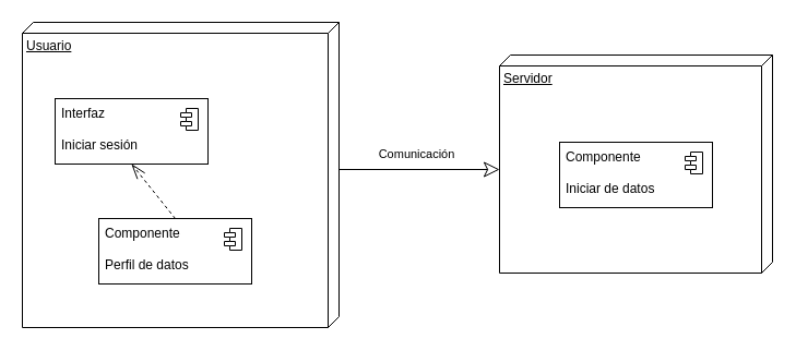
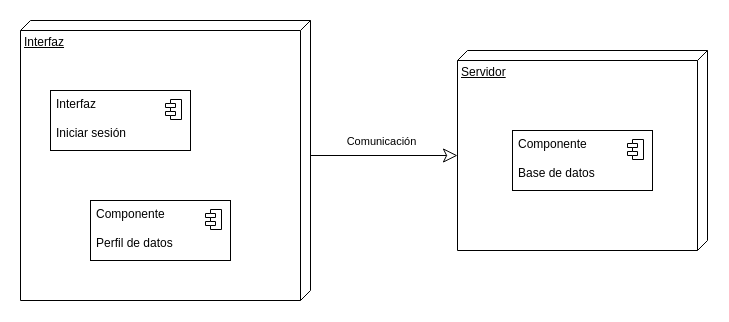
  <mxCell id="0" />
  <mxCell id="1" parent="0" />
- <mxCell id="2" value="Usuario" style="verticalAlign=top;align=left;spacingTop=8;spacingLeft=2;spacingRight=12;shape=cube;size=10;direction=south;fontStyle=4;html=1;" vertex="1" parent="1"><mxGeometry x="20" y="20" width="290" height="280" as="geometry" /></mxCell>
+ <mxCell id="2" value="Interfaz" style="verticalAlign=top;align=left;spacingTop=8;spacingLeft=2;spacingRight=12;shape=cube;size=10;direction=south;fontStyle=4;html=1;" vertex="1" parent="1"><mxGeometry x="20" y="20" width="290" height="280" as="geometry" /></mxCell>
  <mxCell id="3" value="" style="fontStyle=1;align=center;verticalAlign=top;childLayout=stackLayout;horizontal=1;horizontalStack=0;resizeParent=1;resizeParentMax=0;resizeLast=0;marginBottom=0;" vertex="1" parent="1"><mxGeometry x="50" y="90" width="140" height="60" as="geometry" /></mxCell>
  <mxCell id="4" value="Interfaz&lt;br&gt;&lt;br&gt;Iniciar sesión" style="html=1;align=left;spacingLeft=4;verticalAlign=top;strokeColor=none;fillColor=none;" vertex="1" parent="3"><mxGeometry width="140" height="60" as="geometry" /></mxCell>
  <mxCell id="5" value="" style="shape=module;jettyWidth=10;jettyHeight=4;" vertex="1" parent="4"><mxGeometry x="1" width="16" height="20" relative="1" as="geometry"><mxPoint x="-25" y="9" as="offset" /></mxGeometry></mxCell>
  <mxCell id="6" value="" style="fontStyle=1;align=center;verticalAlign=top;childLayout=stackLayout;horizontal=1;horizontalStack=0;resizeParent=1;resizeParentMax=0;resizeLast=0;marginBottom=0;" vertex="1" parent="1"><mxGeometry x="90" y="200" width="140" height="60" as="geometry" /></mxCell>
  <mxCell id="7" value="Componente&lt;br&gt;&lt;br&gt;Perfil de datos" style="html=1;align=left;spacingLeft=4;verticalAlign=top;strokeColor=none;fillColor=none;" vertex="1" parent="6"><mxGeometry width="140" height="60" as="geometry" /></mxCell>
  <mxCell id="8" value="" style="shape=module;jettyWidth=10;jettyHeight=4;" vertex="1" parent="7"><mxGeometry x="1" width="16" height="20" relative="1" as="geometry"><mxPoint x="-25" y="9" as="offset" /></mxGeometry></mxCell>
- <mxCell id="9" value="" style="endArrow=openThin;dashed=1;endFill=0;endSize=12;html=1;entryX=0.5;entryY=1;entryDx=0;entryDy=0;exitX=0.5;exitY=0;exitDx=0;exitDy=0;" edge="1" parent="1" source="7" target="4"><mxGeometry width="160" relative="1" as="geometry"><mxPoint x="140" y="230" as="sourcePoint" /><mxPoint x="300" y="230" as="targetPoint" /></mxGeometry></mxCell>
  <mxCell id="10" value="Servidor" style="verticalAlign=top;align=left;spacingTop=8;spacingLeft=2;spacingRight=12;shape=cube;size=10;direction=south;fontStyle=4;html=1;" vertex="1" parent="1"><mxGeometry x="457" y="50" width="250" height="200" as="geometry" /></mxCell>
  <mxCell id="11" value="" style="fontStyle=1;align=center;verticalAlign=top;childLayout=stackLayout;horizontal=1;horizontalStack=0;resizeParent=1;resizeParentMax=0;resizeLast=0;marginBottom=0;" vertex="1" parent="1"><mxGeometry x="512" y="130" width="140" height="60" as="geometry" /></mxCell>
- <mxCell id="12" value="Componente&lt;br&gt;&lt;br&gt;Iniciar de datos" style="html=1;align=left;spacingLeft=4;verticalAlign=top;strokeColor=none;fillColor=none;" vertex="1" parent="11"><mxGeometry width="140" height="60" as="geometry" /></mxCell>
+ <mxCell id="12" value="Componente&lt;br&gt;&lt;br&gt;Base de datos" style="html=1;align=left;spacingLeft=4;verticalAlign=top;strokeColor=none;fillColor=none;" vertex="1" parent="11"><mxGeometry width="140" height="60" as="geometry" /></mxCell>
  <mxCell id="13" value="" style="shape=module;jettyWidth=10;jettyHeight=4;" vertex="1" parent="12"><mxGeometry x="1" width="16" height="20" relative="1" as="geometry"><mxPoint x="-25" y="9" as="offset" /></mxGeometry></mxCell>
  <mxCell id="14" value="" style="endArrow=classic;endFill=0;endSize=12;html=1;exitX=0;exitY=0;exitDx=135;exitDy=0;exitPerimeter=0;entryX=0;entryY=0;entryDx=105;entryDy=250;entryPerimeter=0;" edge="1" parent="1" source="2" target="10"><mxGeometry width="160" relative="1" as="geometry"><mxPoint x="390" y="270" as="sourcePoint" /><mxPoint x="550" y="270" as="targetPoint" /></mxGeometry></mxCell>
  <mxCell id="15" value="Comunicación" style="edgeLabel;html=1;align=center;verticalAlign=middle;resizable=0;points=[];" vertex="1" connectable="0" parent="14"><mxGeometry x="-0.2" relative="1" as="geometry"><mxPoint x="11" y="-15.0" as="offset" /></mxGeometry></mxCell>
